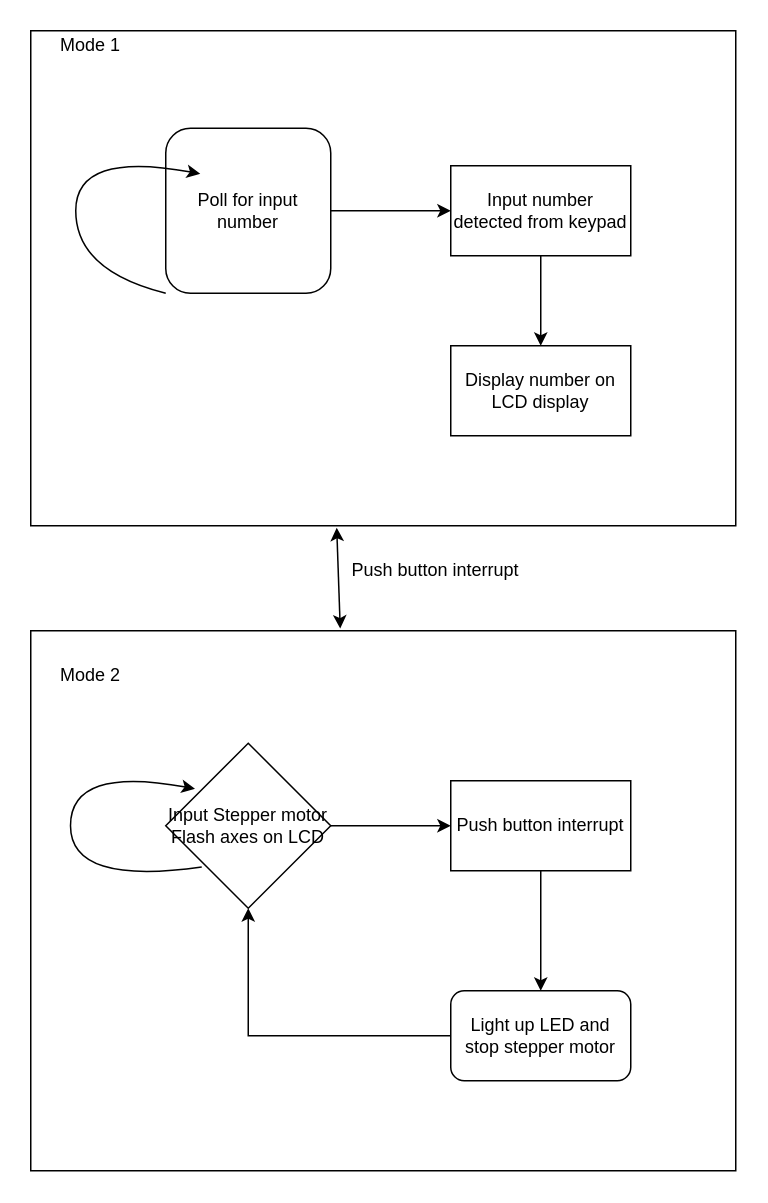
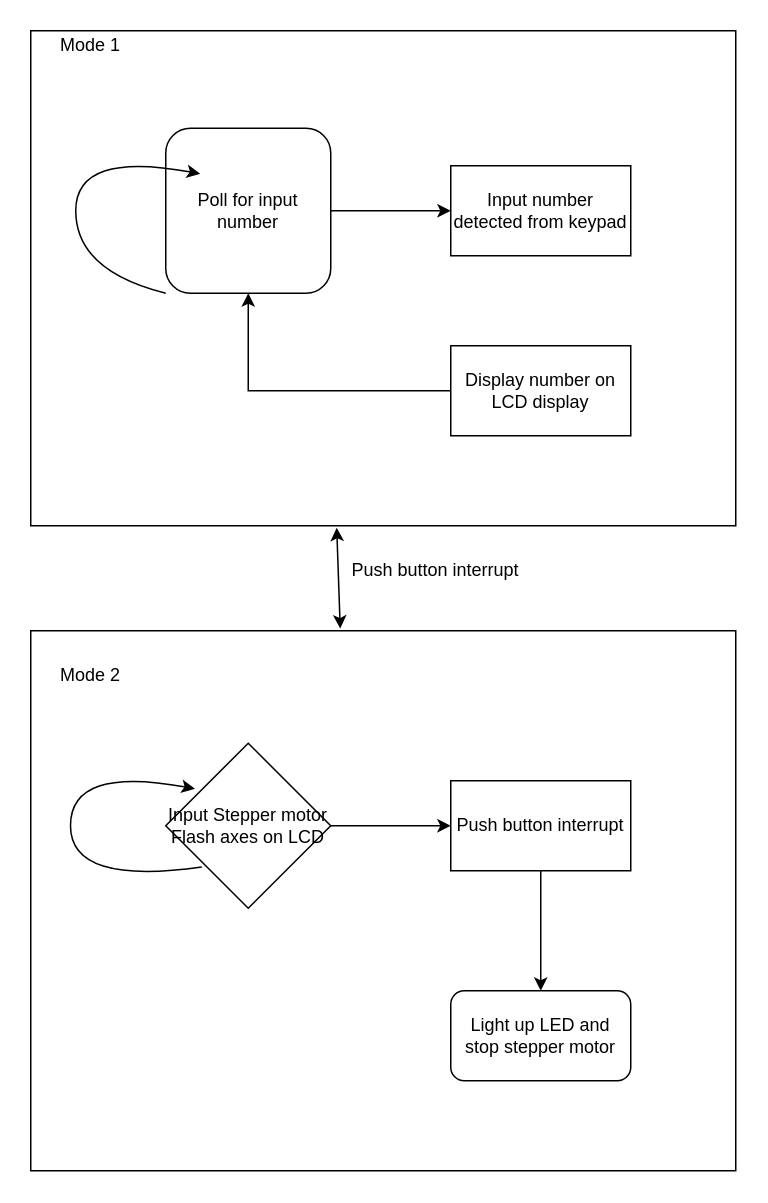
  <mxCell id="0" />
  <mxCell id="1" parent="0" />
  <mxCell id="2" value="" style="rounded=0;whiteSpace=wrap;html=1;fillColor=none;" vertex="1" parent="1"><mxGeometry x="20" y="420" width="470" height="360" as="geometry" /></mxCell>
  <mxCell id="3" value="" style="rounded=0;whiteSpace=wrap;html=1;fillColor=none;" vertex="1" parent="1"><mxGeometry x="20" y="20" width="470" height="330" as="geometry" /></mxCell>
  <mxCell id="4" value="" style="edgeStyle=orthogonalEdgeStyle;rounded=0;orthogonalLoop=1;jettySize=auto;html=1;" edge="1" parent="1" source="5"><mxGeometry relative="1" as="geometry"><mxPoint x="300" y="140" as="targetPoint" /></mxGeometry></mxCell>
  <mxCell id="5" value="Poll for input number" style="whiteSpace=wrap;html=1;rounded=1;" vertex="1" parent="1"><mxGeometry x="110" y="85" width="110" height="110" as="geometry" /></mxCell>
- <mxCell id="6" value="" style="edgeStyle=orthogonalEdgeStyle;rounded=0;orthogonalLoop=1;jettySize=auto;html=1;" edge="1" parent="1" source="7" target="9"><mxGeometry relative="1" as="geometry" /></mxCell>
  <mxCell id="7" value="Input number detected from keypad" style="rounded=0;whiteSpace=wrap;html=1;" vertex="1" parent="1"><mxGeometry x="300" y="110" width="120" height="60" as="geometry" /></mxCell>
+ <mxCell id="8" value="" style="edgeStyle=orthogonalEdgeStyle;rounded=0;orthogonalLoop=1;jettySize=auto;html=1;entryX=0.5;entryY=1;entryDx=0;entryDy=0;" edge="1" parent="1" source="9" target="5"><mxGeometry relative="1" as="geometry"><mxPoint x="220" y="280" as="targetPoint" /></mxGeometry></mxCell>
  <mxCell id="9" value="Display number on LCD display" style="rounded=0;whiteSpace=wrap;html=1;" vertex="1" parent="1"><mxGeometry x="300" y="230" width="120" height="60" as="geometry" /></mxCell>
  <mxCell id="10" value="Mode 1" style="text;html=1;strokeColor=none;fillColor=none;align=center;verticalAlign=middle;whiteSpace=wrap;rounded=0;" vertex="1" parent="1"><mxGeometry x="30" y="20" width="60" height="20" as="geometry" /></mxCell>
  <mxCell id="11" value="" style="edgeStyle=orthogonalEdgeStyle;rounded=0;orthogonalLoop=1;jettySize=auto;html=1;" edge="1" parent="1" source="12"><mxGeometry relative="1" as="geometry"><mxPoint x="300" y="550" as="targetPoint" /></mxGeometry></mxCell>
  <mxCell id="12" value="Input Stepper motor&lt;br&gt;Flash axes on LCD" style="rhombus;whiteSpace=wrap;html=1;" vertex="1" parent="1"><mxGeometry x="110" y="495" width="110" height="110" as="geometry" /></mxCell>
  <mxCell id="13" value="" style="edgeStyle=orthogonalEdgeStyle;rounded=0;orthogonalLoop=1;jettySize=auto;html=1;" edge="1" parent="1" source="14" target="16"><mxGeometry relative="1" as="geometry" /></mxCell>
  <mxCell id="14" value="Push button interrupt" style="rounded=0;whiteSpace=wrap;html=1;" vertex="1" parent="1"><mxGeometry x="300" y="520" width="120" height="60" as="geometry" /></mxCell>
- <mxCell id="15" value="" style="edgeStyle=orthogonalEdgeStyle;rounded=0;orthogonalLoop=1;jettySize=auto;html=1;entryX=0.5;entryY=1;entryDx=0;entryDy=0;" edge="1" parent="1" source="16" target="12"><mxGeometry relative="1" as="geometry"><mxPoint x="220" y="690" as="targetPoint" /></mxGeometry></mxCell>
  <mxCell id="16" value="Light up LED and stop stepper motor" style="whiteSpace=wrap;html=1;rounded=1;" vertex="1" parent="1"><mxGeometry x="300" y="660" width="120" height="60" as="geometry" /></mxCell>
  <mxCell id="17" value="Mode 2" style="text;html=1;strokeColor=none;fillColor=none;align=center;verticalAlign=middle;whiteSpace=wrap;rounded=0;" vertex="1" parent="1"><mxGeometry x="30" y="440" width="60" height="20" as="geometry" /></mxCell>
  <mxCell id="18" value="" style="curved=1;endArrow=classic;html=1;entryX=0.209;entryY=0.276;entryDx=0;entryDy=0;entryPerimeter=0;exitX=0;exitY=1;exitDx=0;exitDy=0;" edge="1" parent="1" source="5" target="5"><mxGeometry width="50" height="50" relative="1" as="geometry"><mxPoint x="60" y="160" as="sourcePoint" /><mxPoint x="110" y="110" as="targetPoint" /><Array as="points"><mxPoint x="50" y="180" /><mxPoint x="50" y="100" /></Array></mxGeometry></mxCell>
  <mxCell id="19" value="Push button interrupt" style="text;html=1;strokeColor=none;fillColor=none;align=center;verticalAlign=middle;whiteSpace=wrap;rounded=0;" vertex="1" parent="1"><mxGeometry x="220" y="370" width="140" height="20" as="geometry" /></mxCell>
  <mxCell id="20" value="" style="curved=1;endArrow=classic;html=1;entryX=0.209;entryY=0.276;entryDx=0;entryDy=0;entryPerimeter=0;exitX=0;exitY=1;exitDx=0;exitDy=0;" edge="1" parent="1"><mxGeometry width="50" height="50" relative="1" as="geometry"><mxPoint x="134" y="577.5" as="sourcePoint" /><mxPoint x="129.49" y="525.36" as="targetPoint" /><Array as="points"><mxPoint x="46.5" y="590" /><mxPoint x="46.5" y="510" /></Array></mxGeometry></mxCell>
  <mxCell id="21" value="" style="endArrow=classic;startArrow=classic;html=1;entryX=0.434;entryY=1.004;entryDx=0;entryDy=0;entryPerimeter=0;exitX=0.439;exitY=-0.004;exitDx=0;exitDy=0;exitPerimeter=0;" edge="1" parent="1" source="2" target="3"><mxGeometry width="50" height="50" relative="1" as="geometry"><mxPoint x="20" y="850" as="sourcePoint" /><mxPoint x="70" y="800" as="targetPoint" /></mxGeometry></mxCell>
